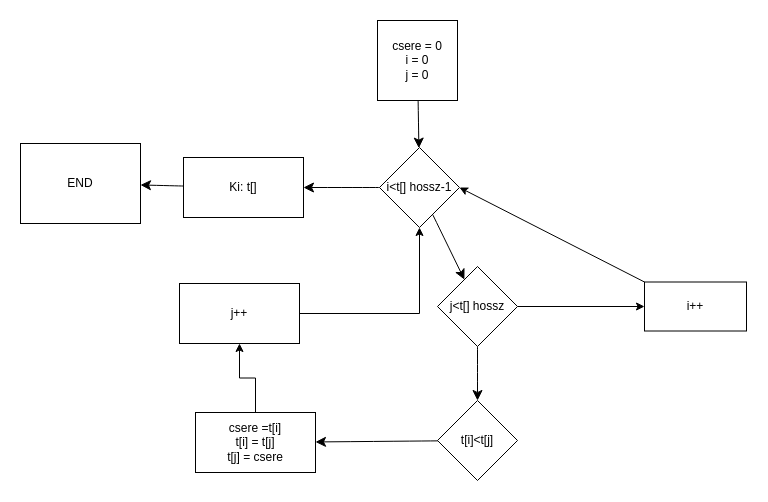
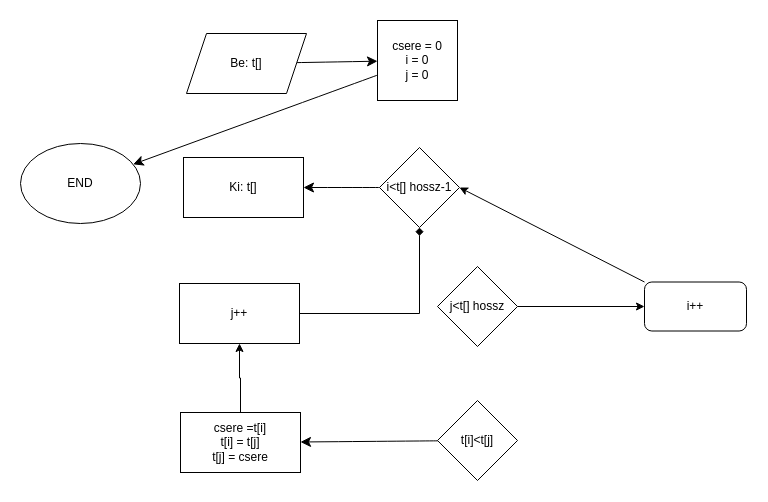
  <mxCell id="0" />
  <mxCell id="1" parent="0" />
- <mxCell id="4" value="" style="edgeStyle=none;curved=1;rounded=0;orthogonalLoop=1;jettySize=auto;html=1;fontSize=12;startSize=8;endSize=8;" parent="1" source="5" target="8" edge="1"><mxGeometry relative="1" as="geometry" /></mxCell>
+ <mxCell id="2" value="" style="edgeStyle=none;curved=1;rounded=0;orthogonalLoop=1;jettySize=auto;html=1;fontSize=12;startSize=8;endSize=8;" parent="1" source="3" target="5" edge="1"><mxGeometry relative="1" as="geometry" /></mxCell>
+ <mxCell id="3" value="Be: t[]" style="shape=parallelogram;perimeter=parallelogramPerimeter;whiteSpace=wrap;html=1;fixedSize=1;" parent="1" vertex="1"><mxGeometry x="186" y="33" width="120" height="60" as="geometry" /></mxCell>
+ <mxCell id="4" value="" style="edgeStyle=none;curved=1;rounded=0;orthogonalLoop=1;jettySize=auto;html=1;fontSize=12;startSize=8;endSize=8;" parent="1" source="5" target="16" edge="1"><mxGeometry relative="1" as="geometry" /></mxCell>
  <mxCell id="5" value="csere = 0&lt;div&gt;i = 0&lt;/div&gt;&lt;div&gt;j = 0&lt;/div&gt;" style="whiteSpace=wrap;html=1;aspect=fixed;" parent="1" vertex="1"><mxGeometry x="377" y="20" width="80" height="80" as="geometry" /></mxCell>
- <mxCell id="6" value="" style="edgeStyle=none;curved=1;rounded=0;orthogonalLoop=1;jettySize=auto;html=1;fontSize=12;startSize=8;endSize=8;" parent="1" source="8" target="11" edge="1"><mxGeometry relative="1" as="geometry" /></mxCell>
  <mxCell id="7" value="" style="edgeStyle=none;curved=1;rounded=0;orthogonalLoop=1;jettySize=auto;html=1;fontSize=12;startSize=8;endSize=8;" parent="1" source="8" target="19" edge="1"><mxGeometry relative="1" as="geometry" /></mxCell>
  <mxCell id="8" value="i&amp;lt;t[] hossz-1" style="rhombus;whiteSpace=wrap;html=1;" parent="1" vertex="1"><mxGeometry x="379" y="147" width="80" height="80" as="geometry" /></mxCell>
- <mxCell id="9" value="" style="edgeStyle=none;curved=1;rounded=0;orthogonalLoop=1;jettySize=auto;html=1;fontSize=12;startSize=8;endSize=8;" parent="1" source="11" target="13" edge="1"><mxGeometry relative="1" as="geometry" /></mxCell>
  <mxCell id="10" value="" style="edgeStyle=orthogonalEdgeStyle;rounded=0;orthogonalLoop=1;jettySize=auto;html=1;" edge="1" parent="1" source="11" target="22"><mxGeometry relative="1" as="geometry" /></mxCell>
  <mxCell id="11" value="j&amp;lt;t[] hossz" style="rhombus;whiteSpace=wrap;html=1;" parent="1" vertex="1"><mxGeometry x="437" y="266" width="80" height="80" as="geometry" /></mxCell>
  <mxCell id="12" value="" style="edgeStyle=none;curved=1;rounded=0;orthogonalLoop=1;jettySize=auto;html=1;fontSize=12;startSize=8;endSize=8;" parent="1" source="13" target="15" edge="1"><mxGeometry relative="1" as="geometry" /></mxCell>
  <mxCell id="13" value="t[i]&amp;lt;t[j]" style="rhombus;whiteSpace=wrap;html=1;" parent="1" vertex="1"><mxGeometry x="437" y="400" width="80" height="80" as="geometry" /></mxCell>
  <mxCell id="14" value="" style="edgeStyle=orthogonalEdgeStyle;rounded=0;orthogonalLoop=1;jettySize=auto;html=1;" parent="1" source="15" target="21" edge="1"><mxGeometry relative="1" as="geometry" /></mxCell>
- <mxCell id="15" value="csere =t[i]&lt;div&gt;t[i] = t[j]&lt;/div&gt;&lt;div&gt;t[j] = csere&lt;/div&gt;" style="rounded=0;whiteSpace=wrap;html=1;" parent="1" vertex="1"><mxGeometry x="195" y="412" width="120" height="60" as="geometry" /></mxCell>
- <mxCell id="16" value="END" style="whiteSpace=wrap;html=1;rounded=0;" parent="1" vertex="1"><mxGeometry x="20" y="143" width="120" height="80" as="geometry" /></mxCell>
+ <mxCell id="15" value="csere =t[i]&lt;div&gt;t[i] = t[j]&lt;/div&gt;&lt;div&gt;t[j] = csere&lt;/div&gt;" style="rounded=0;whiteSpace=wrap;html=1;" parent="1" vertex="1"><mxGeometry x="180" y="412" width="120" height="60" as="geometry" /></mxCell>
+ <mxCell id="16" value="END" style="ellipse;whiteSpace=wrap;html=1;" parent="1" vertex="1"><mxGeometry x="20" y="143" width="120" height="80" as="geometry" /></mxCell>
  <mxCell id="17" style="edgeStyle=none;curved=1;rounded=0;orthogonalLoop=1;jettySize=auto;html=1;exitX=1;exitY=0.5;exitDx=0;exitDy=0;fontSize=12;startSize=8;endSize=8;" parent="1" source="16" target="16" edge="1"><mxGeometry relative="1" as="geometry" /></mxCell>
- <mxCell id="18" value="" style="edgeStyle=none;curved=1;rounded=0;orthogonalLoop=1;jettySize=auto;html=1;fontSize=12;startSize=8;endSize=8;" parent="1" source="19" target="16" edge="1"><mxGeometry relative="1" as="geometry" /></mxCell>
  <mxCell id="19" value="Ki: t[]" style="rounded=0;whiteSpace=wrap;html=1;" parent="1" vertex="1"><mxGeometry x="183" y="157" width="120" height="60" as="geometry" /></mxCell>
- <mxCell id="20" style="edgeStyle=orthogonalEdgeStyle;rounded=0;orthogonalLoop=1;jettySize=auto;html=1;" parent="1" source="21" target="8" edge="1"><mxGeometry relative="1" as="geometry"><mxPoint x="328" y="225" as="targetPoint" /></mxGeometry></mxCell>
+ <mxCell id="20" style="edgeStyle=orthogonalEdgeStyle;rounded=0;orthogonalLoop=1;jettySize=auto;html=1;endArrow=diamond;" parent="1" source="21" target="8" edge="1"><mxGeometry relative="1" as="geometry"><mxPoint x="328" y="225" as="targetPoint" /></mxGeometry></mxCell>
  <mxCell id="21" value="j++" style="rounded=0;whiteSpace=wrap;html=1;" parent="1" vertex="1"><mxGeometry x="179" y="283" width="120" height="60" as="geometry" /></mxCell>
- <mxCell id="22" value="i++" style="rounded=0;whiteSpace=wrap;html=1;" vertex="1" parent="1"><mxGeometry x="644" y="281.5" width="102" height="49" as="geometry" /></mxCell>
+ <mxCell id="22" value="i++" style="whiteSpace=wrap;html=1;rounded=1;" vertex="1" parent="1"><mxGeometry x="644" y="281.5" width="102" height="49" as="geometry" /></mxCell>
  <mxCell id="23" value="" style="endArrow=classic;html=1;rounded=0;exitX=0;exitY=0;exitDx=0;exitDy=0;entryX=1;entryY=0.5;entryDx=0;entryDy=0;" edge="1" parent="1" source="22" target="8"><mxGeometry width="50" height="50" relative="1" as="geometry"><mxPoint x="417" y="461" as="sourcePoint" /><mxPoint x="467" y="411" as="targetPoint" /></mxGeometry></mxCell>
